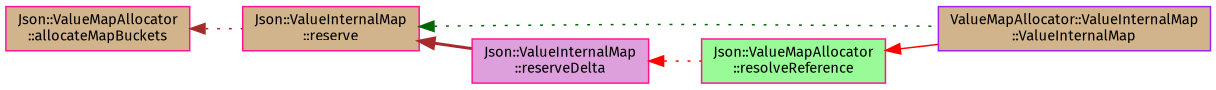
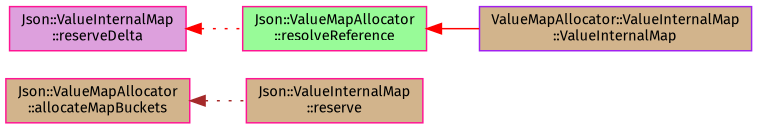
  digraph {
    fontname="Fira Sans"
    rankdir=LR
    node [color=deeppink fillcolor=tan fontname="Fira Sans" fontsize=10 shape=record style=filled]
    edge [color=brown dir=back fontname="Fira Sans" fontsize=10 labelfontname=FreeSans labelfontsize=10 style=dotted]
    n1 [fontcolor=black height=0.2 label="Json::ValueMapAllocator\l::allocateMapBuckets" width=0.4]
    n2 [height=0.2 label="Json::ValueInternalMap\l::reserve" width=0.4]
    n3 [color=purple height=0.2 label="ValueMapAllocator::ValueInternalMap\l::ValueInternalMap" width=0.4]
    n4 [fillcolor=plum height=0.2 label="Json::ValueInternalMap\l::reserveDelta" width=0.4]
    n5 [fillcolor=palegreen height=0.2 label="Json::ValueMapAllocator\l::resolveReference" width=0.4]
    n1 -> n2
-   n2 -> n3 [color=darkgreen]
-   n2 -> n4 [style=bold]
    n4 -> n5 [color=red]
    n5 -> n3 [color=red style=solid]
  }
